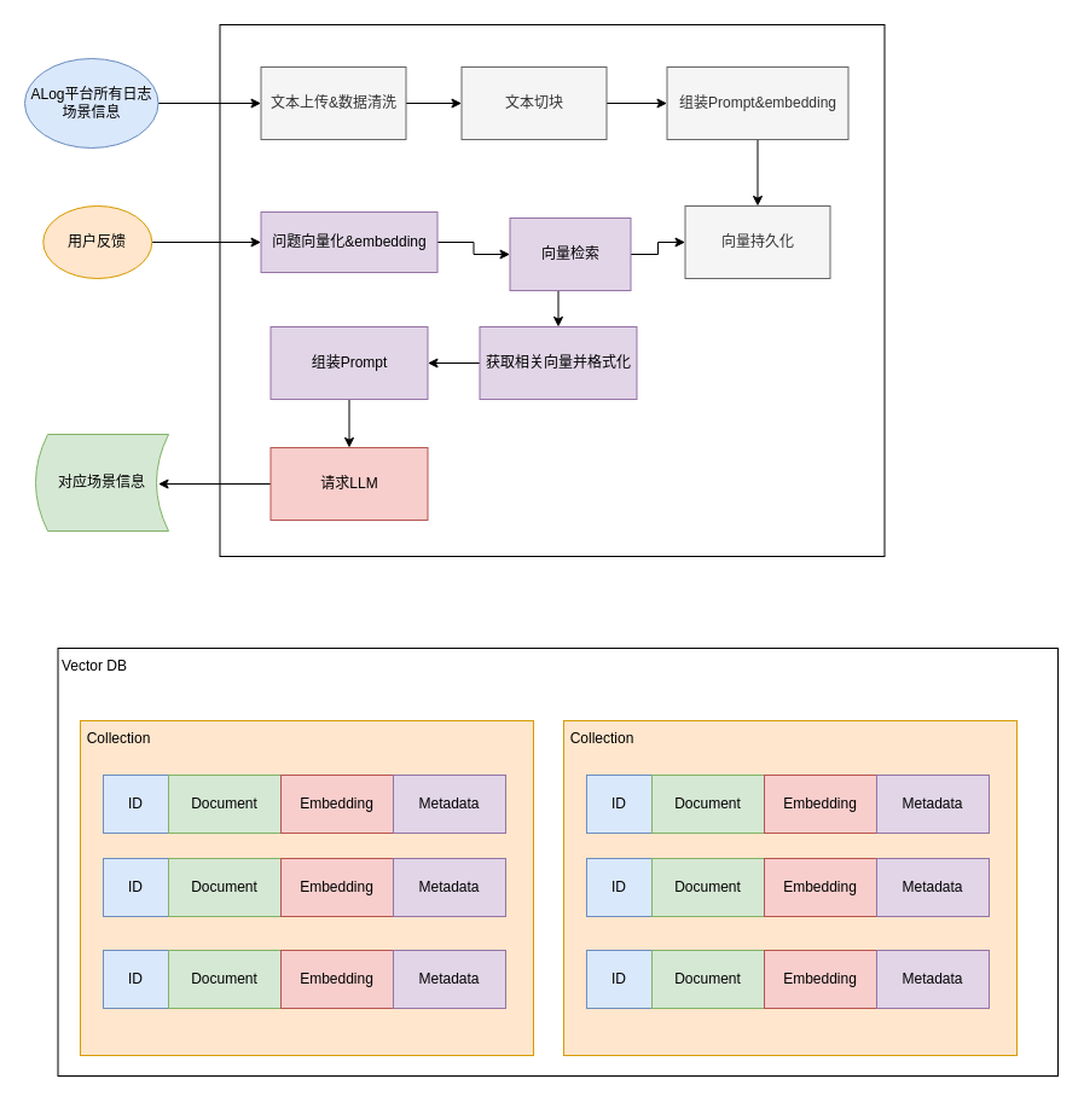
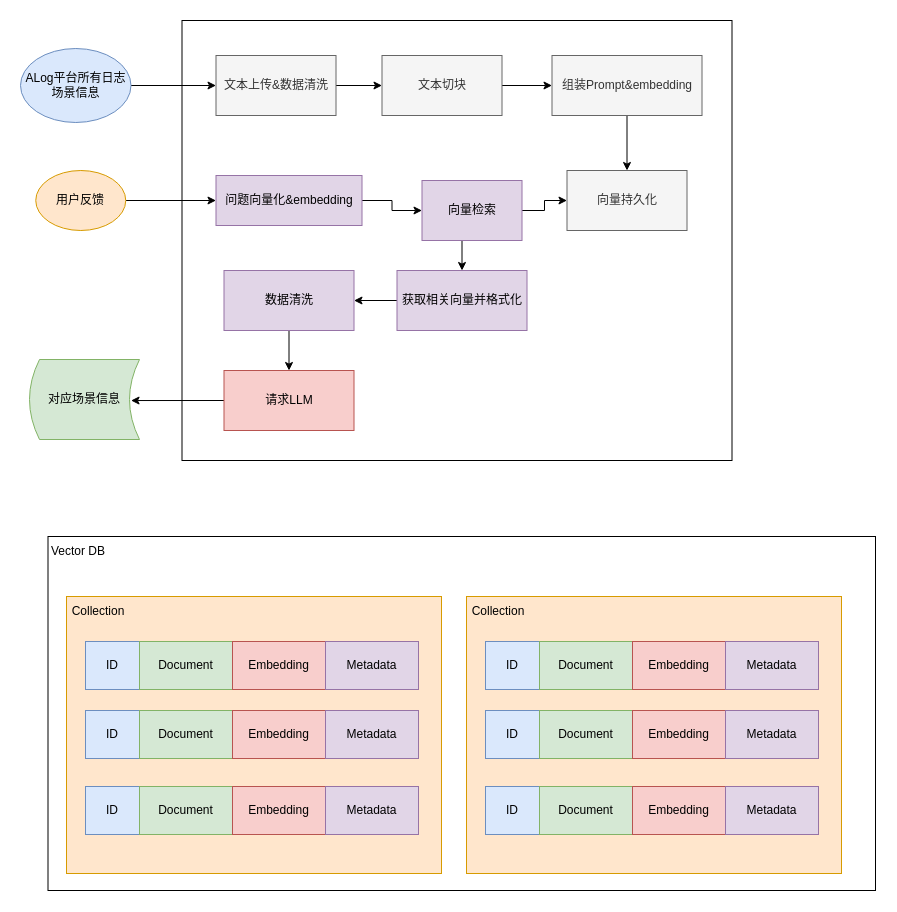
  <mxCell id="0" />
  <mxCell id="1" parent="0" />
  <mxCell id="2" value="" style="rounded=0;whiteSpace=wrap;html=1;" vertex="1" parent="1"><mxGeometry x="47.5" y="536" width="827.5" height="354" as="geometry" /></mxCell>
  <mxCell id="3" value="" style="rounded=0;whiteSpace=wrap;html=1;" parent="1" vertex="1"><mxGeometry x="181.5" y="20" width="550" height="440" as="geometry" /></mxCell>
  <mxCell id="4" style="edgeStyle=orthogonalEdgeStyle;rounded=0;orthogonalLoop=1;jettySize=auto;html=1;exitX=1;exitY=0.5;exitDx=0;exitDy=0;entryX=0;entryY=0.5;entryDx=0;entryDy=0;" parent="1" source="5" target="16" edge="1"><mxGeometry relative="1" as="geometry" /></mxCell>
  <mxCell id="5" value="用户反馈" style="ellipse;whiteSpace=wrap;html=1;fillColor=#ffe6cc;strokeColor=#d79b00;" parent="1" vertex="1"><mxGeometry x="35.25" y="170" width="90" height="60" as="geometry" /></mxCell>
  <mxCell id="6" style="edgeStyle=orthogonalEdgeStyle;rounded=0;orthogonalLoop=1;jettySize=auto;html=1;exitX=1;exitY=0.5;exitDx=0;exitDy=0;entryX=0;entryY=0.5;entryDx=0;entryDy=0;" parent="1" source="7" target="9" edge="1"><mxGeometry relative="1" as="geometry" /></mxCell>
  <mxCell id="7" value="ALog平台所有日志场景信息" style="ellipse;whiteSpace=wrap;html=1;fillColor=#dae8fc;strokeColor=#6c8ebf;" parent="1" vertex="1"><mxGeometry x="20" y="48" width="110.5" height="74" as="geometry" /></mxCell>
  <mxCell id="8" style="edgeStyle=orthogonalEdgeStyle;rounded=0;orthogonalLoop=1;jettySize=auto;html=1;exitX=1;exitY=0.5;exitDx=0;exitDy=0;entryX=0;entryY=0.5;entryDx=0;entryDy=0;" parent="1" source="9" target="11" edge="1"><mxGeometry relative="1" as="geometry" /></mxCell>
  <mxCell id="9" value="文本上传&amp;amp;数据清洗" style="rounded=0;whiteSpace=wrap;html=1;fillColor=#f5f5f5;fontColor=#333333;strokeColor=#666666;" parent="1" vertex="1"><mxGeometry x="215.5" y="55" width="120" height="60" as="geometry" /></mxCell>
  <mxCell id="10" style="edgeStyle=orthogonalEdgeStyle;rounded=0;orthogonalLoop=1;jettySize=auto;html=1;exitX=1;exitY=0.5;exitDx=0;exitDy=0;entryX=0;entryY=0.5;entryDx=0;entryDy=0;" parent="1" source="11" target="13" edge="1"><mxGeometry relative="1" as="geometry" /></mxCell>
  <mxCell id="11" value="文本切块" style="rounded=0;whiteSpace=wrap;html=1;fillColor=#f5f5f5;fontColor=#333333;strokeColor=#666666;" parent="1" vertex="1"><mxGeometry x="381.5" y="55" width="120" height="60" as="geometry" /></mxCell>
  <mxCell id="12" style="edgeStyle=orthogonalEdgeStyle;rounded=0;orthogonalLoop=1;jettySize=auto;html=1;exitX=0.5;exitY=1;exitDx=0;exitDy=0;entryX=0.5;entryY=0;entryDx=0;entryDy=0;" parent="1" source="13" target="14" edge="1"><mxGeometry relative="1" as="geometry" /></mxCell>
  <mxCell id="13" value="组装Prompt&amp;amp;embedding" style="rounded=0;whiteSpace=wrap;html=1;fillColor=#f5f5f5;fontColor=#333333;strokeColor=#666666;" parent="1" vertex="1"><mxGeometry x="551.5" y="55" width="150" height="60" as="geometry" /></mxCell>
  <mxCell id="14" value="向量持久化" style="rounded=0;whiteSpace=wrap;html=1;fillColor=#f5f5f5;fontColor=#333333;strokeColor=#666666;" parent="1" vertex="1"><mxGeometry x="566.5" y="170" width="120" height="60" as="geometry" /></mxCell>
  <mxCell id="15" style="edgeStyle=orthogonalEdgeStyle;rounded=0;orthogonalLoop=1;jettySize=auto;html=1;exitX=1;exitY=0.5;exitDx=0;exitDy=0;entryX=0;entryY=0.5;entryDx=0;entryDy=0;" parent="1" source="16" target="19" edge="1"><mxGeometry relative="1" as="geometry" /></mxCell>
  <mxCell id="16" value="问题向量化&amp;amp;embedding" style="rounded=0;whiteSpace=wrap;html=1;fillColor=#e1d5e7;strokeColor=#9673a6;" parent="1" vertex="1"><mxGeometry x="215.5" y="175" width="146" height="50" as="geometry" /></mxCell>
  <mxCell id="17" style="edgeStyle=orthogonalEdgeStyle;rounded=0;orthogonalLoop=1;jettySize=auto;html=1;exitX=1;exitY=0.5;exitDx=0;exitDy=0;entryX=0;entryY=0.5;entryDx=0;entryDy=0;" parent="1" source="19" target="14" edge="1"><mxGeometry relative="1" as="geometry" /></mxCell>
  <mxCell id="18" style="edgeStyle=orthogonalEdgeStyle;rounded=0;orthogonalLoop=1;jettySize=auto;html=1;exitX=0.5;exitY=1;exitDx=0;exitDy=0;entryX=0.5;entryY=0;entryDx=0;entryDy=0;" parent="1" source="19" target="21" edge="1"><mxGeometry relative="1" as="geometry" /></mxCell>
  <mxCell id="19" value="向量检索" style="rounded=0;whiteSpace=wrap;html=1;fillColor=#e1d5e7;strokeColor=#9673a6;" parent="1" vertex="1"><mxGeometry x="421.5" y="180" width="100" height="60" as="geometry" /></mxCell>
  <mxCell id="20" style="edgeStyle=orthogonalEdgeStyle;rounded=0;orthogonalLoop=1;jettySize=auto;html=1;exitX=0;exitY=0.5;exitDx=0;exitDy=0;entryX=1;entryY=0.5;entryDx=0;entryDy=0;" parent="1" source="21" target="23" edge="1"><mxGeometry relative="1" as="geometry" /></mxCell>
  <mxCell id="21" value="获取相关向量并格式化" style="rounded=0;whiteSpace=wrap;html=1;fillColor=#e1d5e7;strokeColor=#9673a6;" parent="1" vertex="1"><mxGeometry x="396.5" y="270" width="130" height="60" as="geometry" /></mxCell>
  <mxCell id="22" style="edgeStyle=orthogonalEdgeStyle;rounded=0;orthogonalLoop=1;jettySize=auto;html=1;exitX=0.5;exitY=1;exitDx=0;exitDy=0;entryX=0.5;entryY=0;entryDx=0;entryDy=0;" parent="1" source="23" target="25" edge="1"><mxGeometry relative="1" as="geometry" /></mxCell>
- <mxCell id="23" value="组装Prompt" style="rounded=0;whiteSpace=wrap;html=1;fillColor=#e1d5e7;strokeColor=#9673a6;" parent="1" vertex="1"><mxGeometry x="223.5" y="270" width="130" height="60" as="geometry" /></mxCell>
+ <mxCell id="23" value="数据清洗" style="rounded=0;whiteSpace=wrap;html=1;fillColor=#e1d5e7;strokeColor=#9673a6;" parent="1" vertex="1"><mxGeometry x="223.5" y="270" width="130" height="60" as="geometry" /></mxCell>
  <mxCell id="24" style="edgeStyle=orthogonalEdgeStyle;rounded=0;orthogonalLoop=1;jettySize=auto;html=1;exitX=0;exitY=0.5;exitDx=0;exitDy=0;entryX=0.923;entryY=0.513;entryDx=0;entryDy=0;entryPerimeter=0;" parent="1" source="25" target="26" edge="1"><mxGeometry relative="1" as="geometry" /></mxCell>
  <mxCell id="25" value="请求LLM" style="rounded=0;whiteSpace=wrap;html=1;fillColor=#f8cecc;strokeColor=#b85450;" parent="1" vertex="1"><mxGeometry x="223.5" y="370" width="130" height="60" as="geometry" /></mxCell>
  <mxCell id="26" value="对应场景信息" style="shape=dataStorage;whiteSpace=wrap;html=1;fixedSize=1;size=10;fillColor=#d5e8d4;strokeColor=#82b366;" parent="1" vertex="1"><mxGeometry x="29" y="359" width="110" height="80" as="geometry" /></mxCell>
  <mxCell id="27" value="" style="rounded=0;whiteSpace=wrap;html=1;fillColor=#ffe6cc;strokeColor=#d79b00;" vertex="1" parent="1"><mxGeometry x="66" y="596" width="375" height="277" as="geometry" /></mxCell>
  <mxCell id="28" value="ID" style="rounded=0;whiteSpace=wrap;html=1;fillColor=#dae8fc;strokeColor=#6c8ebf;" vertex="1" parent="1"><mxGeometry x="85" y="641" width="54" height="48" as="geometry" /></mxCell>
  <mxCell id="29" value="Document" style="rounded=0;whiteSpace=wrap;html=1;fillColor=#d5e8d4;strokeColor=#82b366;" vertex="1" parent="1"><mxGeometry x="139" y="641" width="93" height="48" as="geometry" /></mxCell>
  <mxCell id="30" value="Embedding" style="rounded=0;whiteSpace=wrap;html=1;fillColor=#f8cecc;strokeColor=#b85450;" vertex="1" parent="1"><mxGeometry x="232" y="641" width="93" height="48" as="geometry" /></mxCell>
  <mxCell id="31" value="Metadata" style="rounded=0;whiteSpace=wrap;html=1;fillColor=#e1d5e7;strokeColor=#9673a6;" vertex="1" parent="1"><mxGeometry x="325" y="641" width="93" height="48" as="geometry" /></mxCell>
  <mxCell id="32" value="Collection" style="text;html=1;strokeColor=none;fillColor=none;align=center;verticalAlign=middle;whiteSpace=wrap;rounded=0;" vertex="1" parent="1"><mxGeometry x="68" y="596" width="60" height="30" as="geometry" /></mxCell>
  <mxCell id="33" value="ID" style="rounded=0;whiteSpace=wrap;html=1;fillColor=#dae8fc;strokeColor=#6c8ebf;" vertex="1" parent="1"><mxGeometry x="85" y="710" width="54" height="48" as="geometry" /></mxCell>
  <mxCell id="34" value="Document" style="rounded=0;whiteSpace=wrap;html=1;fillColor=#d5e8d4;strokeColor=#82b366;" vertex="1" parent="1"><mxGeometry x="139" y="710" width="93" height="48" as="geometry" /></mxCell>
  <mxCell id="35" value="Embedding" style="rounded=0;whiteSpace=wrap;html=1;fillColor=#f8cecc;strokeColor=#b85450;" vertex="1" parent="1"><mxGeometry x="232" y="710" width="93" height="48" as="geometry" /></mxCell>
  <mxCell id="36" value="Metadata" style="rounded=0;whiteSpace=wrap;html=1;fillColor=#e1d5e7;strokeColor=#9673a6;" vertex="1" parent="1"><mxGeometry x="325" y="710" width="93" height="48" as="geometry" /></mxCell>
  <mxCell id="37" value="ID" style="rounded=0;whiteSpace=wrap;html=1;fillColor=#dae8fc;strokeColor=#6c8ebf;" vertex="1" parent="1"><mxGeometry x="85" y="786" width="54" height="48" as="geometry" /></mxCell>
  <mxCell id="38" value="Document" style="rounded=0;whiteSpace=wrap;html=1;fillColor=#d5e8d4;strokeColor=#82b366;" vertex="1" parent="1"><mxGeometry x="139" y="786" width="93" height="48" as="geometry" /></mxCell>
  <mxCell id="39" value="Embedding" style="rounded=0;whiteSpace=wrap;html=1;fillColor=#f8cecc;strokeColor=#b85450;" vertex="1" parent="1"><mxGeometry x="232" y="786" width="93" height="48" as="geometry" /></mxCell>
  <mxCell id="40" value="Metadata" style="rounded=0;whiteSpace=wrap;html=1;fillColor=#e1d5e7;strokeColor=#9673a6;" vertex="1" parent="1"><mxGeometry x="325" y="786" width="93" height="48" as="geometry" /></mxCell>
  <mxCell id="41" value="Vector DB" style="text;html=1;strokeColor=none;fillColor=none;align=center;verticalAlign=middle;whiteSpace=wrap;rounded=0;" vertex="1" parent="1"><mxGeometry x="47.5" y="536" width="60" height="30" as="geometry" /></mxCell>
  <mxCell id="42" value="" style="rounded=0;whiteSpace=wrap;html=1;fillColor=#ffe6cc;strokeColor=#d79b00;" vertex="1" parent="1"><mxGeometry x="466" y="596" width="375" height="277" as="geometry" /></mxCell>
  <mxCell id="43" value="ID" style="rounded=0;whiteSpace=wrap;html=1;fillColor=#dae8fc;strokeColor=#6c8ebf;" vertex="1" parent="1"><mxGeometry x="485" y="641" width="54" height="48" as="geometry" /></mxCell>
  <mxCell id="44" value="Document" style="rounded=0;whiteSpace=wrap;html=1;fillColor=#d5e8d4;strokeColor=#82b366;" vertex="1" parent="1"><mxGeometry x="539" y="641" width="93" height="48" as="geometry" /></mxCell>
  <mxCell id="45" value="Embedding" style="rounded=0;whiteSpace=wrap;html=1;fillColor=#f8cecc;strokeColor=#b85450;" vertex="1" parent="1"><mxGeometry x="632" y="641" width="93" height="48" as="geometry" /></mxCell>
  <mxCell id="46" value="Metadata" style="rounded=0;whiteSpace=wrap;html=1;fillColor=#e1d5e7;strokeColor=#9673a6;" vertex="1" parent="1"><mxGeometry x="725" y="641" width="93" height="48" as="geometry" /></mxCell>
  <mxCell id="47" value="Collection" style="text;html=1;strokeColor=none;fillColor=none;align=center;verticalAlign=middle;whiteSpace=wrap;rounded=0;" vertex="1" parent="1"><mxGeometry x="468" y="596" width="60" height="30" as="geometry" /></mxCell>
  <mxCell id="48" value="ID" style="rounded=0;whiteSpace=wrap;html=1;fillColor=#dae8fc;strokeColor=#6c8ebf;" vertex="1" parent="1"><mxGeometry x="485" y="710" width="54" height="48" as="geometry" /></mxCell>
  <mxCell id="49" value="Document" style="rounded=0;whiteSpace=wrap;html=1;fillColor=#d5e8d4;strokeColor=#82b366;" vertex="1" parent="1"><mxGeometry x="539" y="710" width="93" height="48" as="geometry" /></mxCell>
  <mxCell id="50" value="Embedding" style="rounded=0;whiteSpace=wrap;html=1;fillColor=#f8cecc;strokeColor=#b85450;" vertex="1" parent="1"><mxGeometry x="632" y="710" width="93" height="48" as="geometry" /></mxCell>
  <mxCell id="51" value="Metadata" style="rounded=0;whiteSpace=wrap;html=1;fillColor=#e1d5e7;strokeColor=#9673a6;" vertex="1" parent="1"><mxGeometry x="725" y="710" width="93" height="48" as="geometry" /></mxCell>
  <mxCell id="52" value="ID" style="rounded=0;whiteSpace=wrap;html=1;fillColor=#dae8fc;strokeColor=#6c8ebf;" vertex="1" parent="1"><mxGeometry x="485" y="786" width="54" height="48" as="geometry" /></mxCell>
  <mxCell id="53" value="Document" style="rounded=0;whiteSpace=wrap;html=1;fillColor=#d5e8d4;strokeColor=#82b366;" vertex="1" parent="1"><mxGeometry x="539" y="786" width="93" height="48" as="geometry" /></mxCell>
  <mxCell id="54" value="Embedding" style="rounded=0;whiteSpace=wrap;html=1;fillColor=#f8cecc;strokeColor=#b85450;" vertex="1" parent="1"><mxGeometry x="632" y="786" width="93" height="48" as="geometry" /></mxCell>
  <mxCell id="55" value="Metadata" style="rounded=0;whiteSpace=wrap;html=1;fillColor=#e1d5e7;strokeColor=#9673a6;" vertex="1" parent="1"><mxGeometry x="725" y="786" width="93" height="48" as="geometry" /></mxCell>
